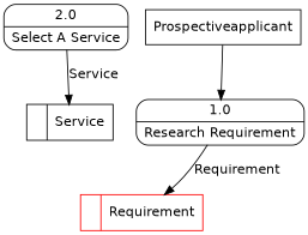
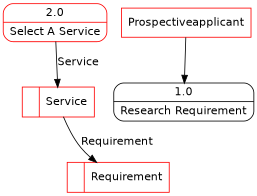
  digraph {
    fontname="DejaVu Sans"
    node [fontname="DejaVu Sans" shape=record]
    edge [fontname="DejaVu Sans"]
    n1 [color=red label="<f0>  |<f1> Requirement "]
-   n2 [color=black label="<f0>  |<f1> Service "]
-   n3 [label=Prospectiveapplicant shape=box]
+   n2 [color=red label="<f0>  |<f1> Service "]
+   n3 [label=Prospectiveapplicant shape=box color=red]
    n4 [label="{<f0> 1.0|<f1> Research Requirement }" shape=Mrecord]
-   n5 [label="{<f0> 2.0|<f1> Select A Service }" shape=Mrecord]
+   n5 [label="{<f0> 2.0|<f1> Select A Service }" shape=Mrecord color=red]
    n3 -> n4
-   n4 -> n1 [label=Requirement]
+   n2 -> n1 [label=Requirement]
    n5 -> n2 [label=Service]
  }
